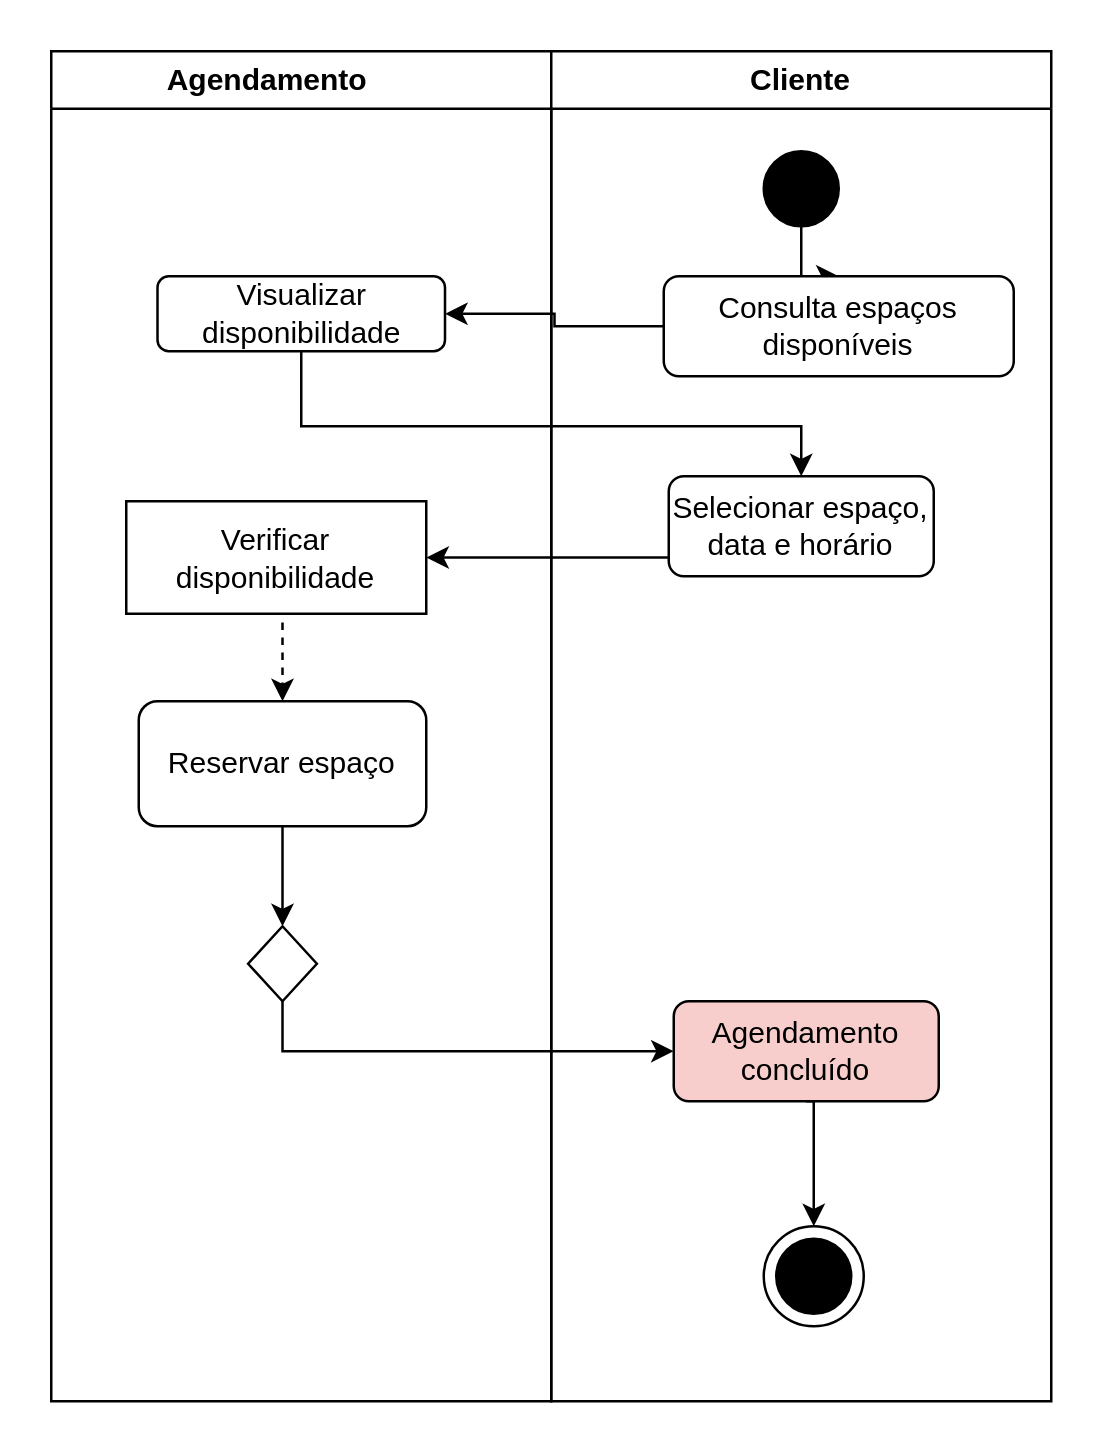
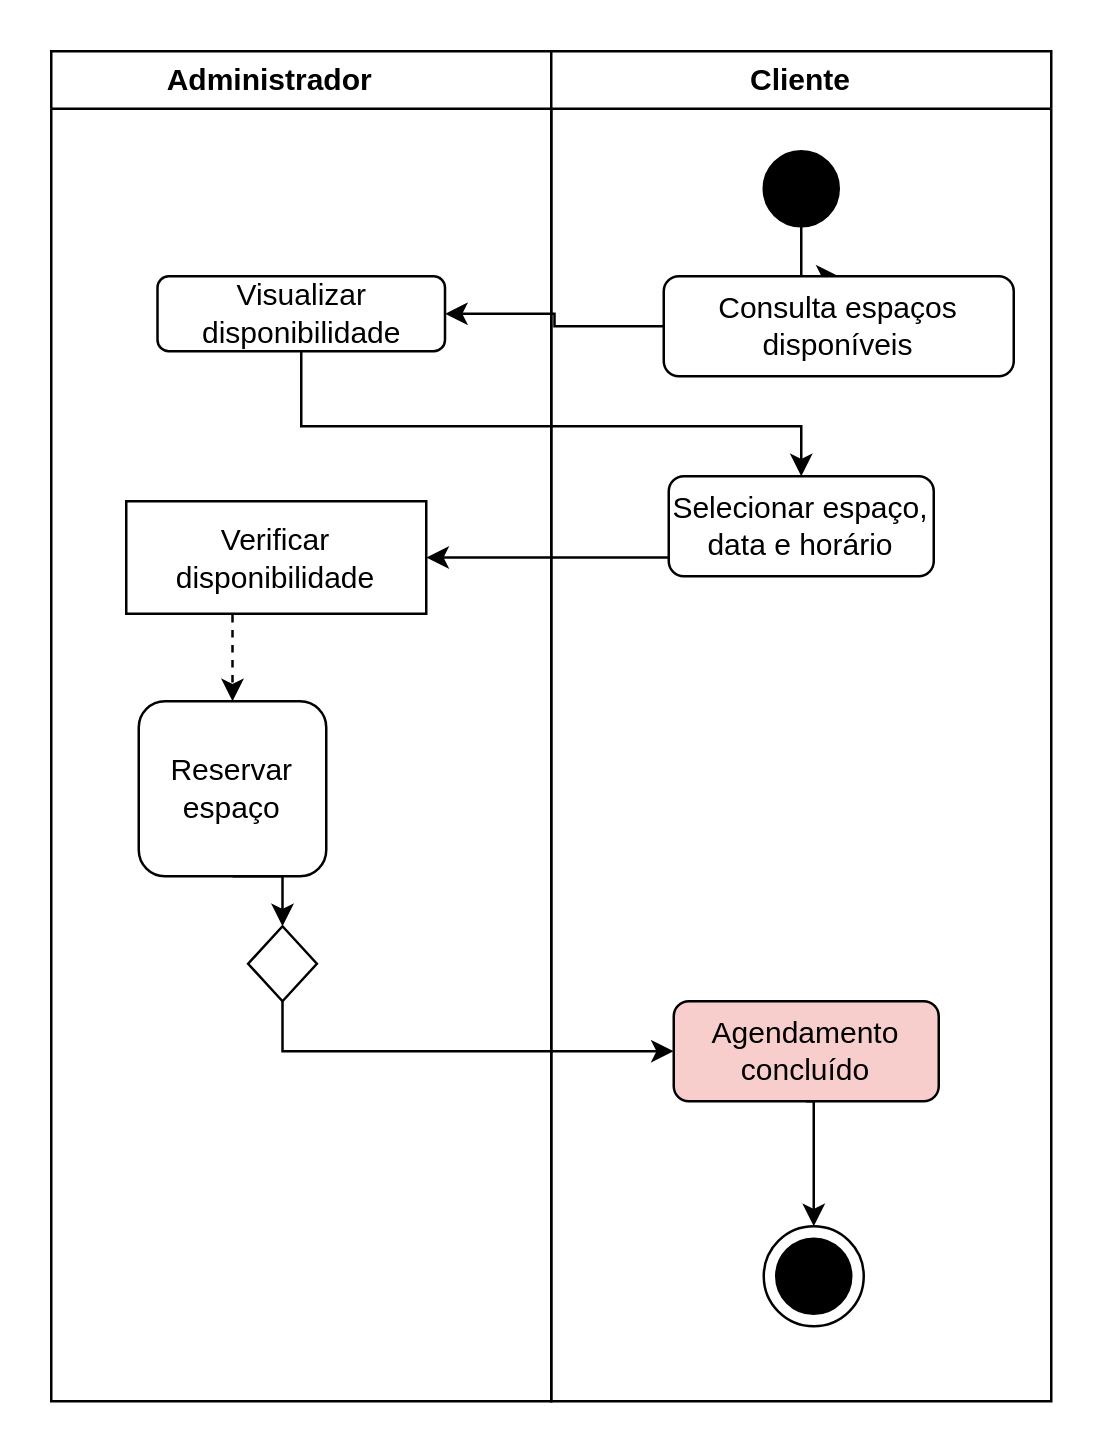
  <mxCell id="0" />
  <mxCell id="1" parent="0" />
- <mxCell id="2" value="Agendamento&lt;span style=&quot;white-space: pre;&quot;&gt;&#09;&lt;/span&gt;" style="swimlane;whiteSpace=wrap;html=1;" vertex="1" parent="1"><mxGeometry x="20" y="20" width="200" height="540" as="geometry" /></mxCell>
+ <mxCell id="2" value="Administrador&lt;span style=&quot;white-space: pre;&quot;&gt;&#09;&lt;/span&gt;" style="swimlane;whiteSpace=wrap;html=1;" vertex="1" parent="1"><mxGeometry x="20" y="20" width="200" height="540" as="geometry" /></mxCell>
  <mxCell id="3" style="edgeStyle=orthogonalEdgeStyle;rounded=0;orthogonalLoop=1;jettySize=auto;html=1;exitX=0.5;exitY=1;exitDx=0;exitDy=0;entryX=0.5;entryY=0;entryDx=0;entryDy=0;dashed=1;" edge="1" parent="2" source="4" target="6"><mxGeometry relative="1" as="geometry" /></mxCell>
  <mxCell id="4" value="Verificar disponibilidade" style="whiteSpace=wrap;html=1;rounded=0;" vertex="1" parent="2"><mxGeometry x="30" y="180" width="120" height="45" as="geometry" /></mxCell>
  <mxCell id="5" style="edgeStyle=orthogonalEdgeStyle;rounded=0;orthogonalLoop=1;jettySize=auto;html=1;exitX=0.5;exitY=1;exitDx=0;exitDy=0;entryX=0.5;entryY=0;entryDx=0;entryDy=0;" edge="1" parent="2" source="6" target="7"><mxGeometry relative="1" as="geometry" /></mxCell>
- <mxCell id="6" value="&lt;div&gt;Reservar espaço&lt;br&gt;&lt;/div&gt;" style="rounded=1;whiteSpace=wrap;html=1;" vertex="1" parent="2"><mxGeometry x="35" y="260" width="115" height="50" as="geometry" /></mxCell>
+ <mxCell id="6" value="&lt;div&gt;Reservar espaço&lt;br&gt;&lt;/div&gt;" style="rounded=1;whiteSpace=wrap;html=1;" vertex="1" parent="2"><mxGeometry x="35" y="260" width="75" height="70" as="geometry" /></mxCell>
  <mxCell id="7" value="" style="rhombus;whiteSpace=wrap;html=1;" vertex="1" parent="2"><mxGeometry x="78.75" y="350" width="27.5" height="30" as="geometry" /></mxCell>
  <mxCell id="8" value="Visualizar disponibilidade" style="rounded=1;whiteSpace=wrap;html=1;" vertex="1" parent="2"><mxGeometry x="42.5" y="90" width="115" height="30" as="geometry" /></mxCell>
  <mxCell id="9" value="Cliente" style="swimlane;whiteSpace=wrap;html=1;startSize=23;" vertex="1" parent="1"><mxGeometry x="220" y="20" width="200" height="540" as="geometry" /></mxCell>
  <mxCell id="10" value="" style="edgeStyle=orthogonalEdgeStyle;rounded=0;orthogonalLoop=1;jettySize=auto;html=1;" edge="1" parent="9" source="11" target="12"><mxGeometry relative="1" as="geometry" /></mxCell>
  <mxCell id="11" value="" style="ellipse;whiteSpace=wrap;html=1;aspect=fixed;fillColor=#000000;" vertex="1" parent="9"><mxGeometry x="85" y="40" width="30" height="30" as="geometry" /></mxCell>
  <mxCell id="12" value="Consulta espaços disponíveis" style="rounded=1;whiteSpace=wrap;html=1;" vertex="1" parent="9"><mxGeometry x="45" y="90" width="140" height="40" as="geometry" /></mxCell>
  <mxCell id="13" style="edgeStyle=orthogonalEdgeStyle;rounded=0;orthogonalLoop=1;jettySize=auto;html=1;exitX=0.5;exitY=1;exitDx=0;exitDy=0;entryX=0.5;entryY=0;entryDx=0;entryDy=0;" edge="1" parent="9" source="14" target="15"><mxGeometry relative="1" as="geometry"><Array as="points"><mxPoint x="105" y="420" /></Array></mxGeometry></mxCell>
  <mxCell id="14" value="Agendamento concluído" style="rounded=1;whiteSpace=wrap;html=1;fillColor=#f8cecc;" vertex="1" parent="9"><mxGeometry x="49" y="380" width="106" height="40" as="geometry" /></mxCell>
  <mxCell id="15" value="" style="ellipse;whiteSpace=wrap;html=1;aspect=fixed;" vertex="1" parent="9"><mxGeometry x="85" y="470" width="40" height="40" as="geometry" /></mxCell>
  <mxCell id="16" value="" style="ellipse;whiteSpace=wrap;html=1;aspect=fixed;fillColor=#000000;" vertex="1" parent="9"><mxGeometry x="90" y="475" width="30" height="30" as="geometry" /></mxCell>
  <mxCell id="17" value="Selecionar espaço, data e horário" style="rounded=1;whiteSpace=wrap;html=1;" vertex="1" parent="9"><mxGeometry x="47" y="170" width="106" height="40" as="geometry" /></mxCell>
  <mxCell id="18" style="edgeStyle=orthogonalEdgeStyle;rounded=0;orthogonalLoop=1;jettySize=auto;html=1;exitX=0.5;exitY=1;exitDx=0;exitDy=0;entryX=0;entryY=0.5;entryDx=0;entryDy=0;" edge="1" parent="1" source="7" target="14"><mxGeometry relative="1" as="geometry"><Array as="points"><mxPoint x="113" y="420" /></Array></mxGeometry></mxCell>
  <mxCell id="19" style="edgeStyle=orthogonalEdgeStyle;rounded=0;orthogonalLoop=1;jettySize=auto;html=1;exitX=0;exitY=0.5;exitDx=0;exitDy=0;entryX=1;entryY=0.5;entryDx=0;entryDy=0;" edge="1" parent="1" source="12" target="8"><mxGeometry relative="1" as="geometry" /></mxCell>
  <mxCell id="20" style="edgeStyle=orthogonalEdgeStyle;rounded=0;orthogonalLoop=1;jettySize=auto;html=1;entryX=0.5;entryY=0;entryDx=0;entryDy=0;" edge="1" parent="1" source="8" target="17"><mxGeometry relative="1" as="geometry"><Array as="points"><mxPoint x="120" y="170" /><mxPoint x="320" y="170" /></Array></mxGeometry></mxCell>
  <mxCell id="21" style="edgeStyle=orthogonalEdgeStyle;rounded=0;orthogonalLoop=1;jettySize=auto;html=1;entryX=1;entryY=0.5;entryDx=0;entryDy=0;" edge="1" parent="1" source="17" target="4"><mxGeometry relative="1" as="geometry"><Array as="points"><mxPoint x="219" y="223" /></Array></mxGeometry></mxCell>
